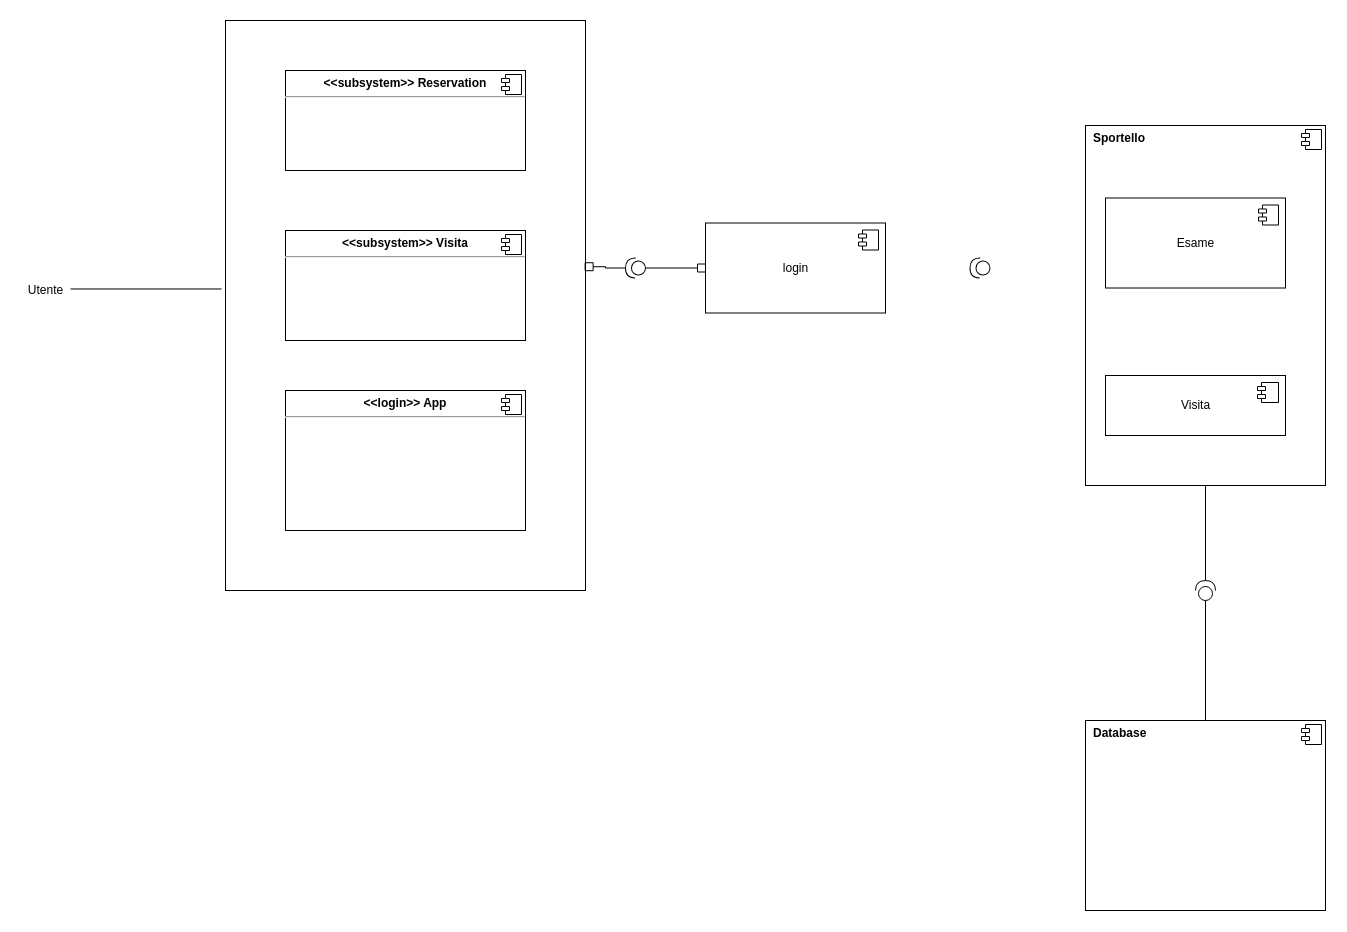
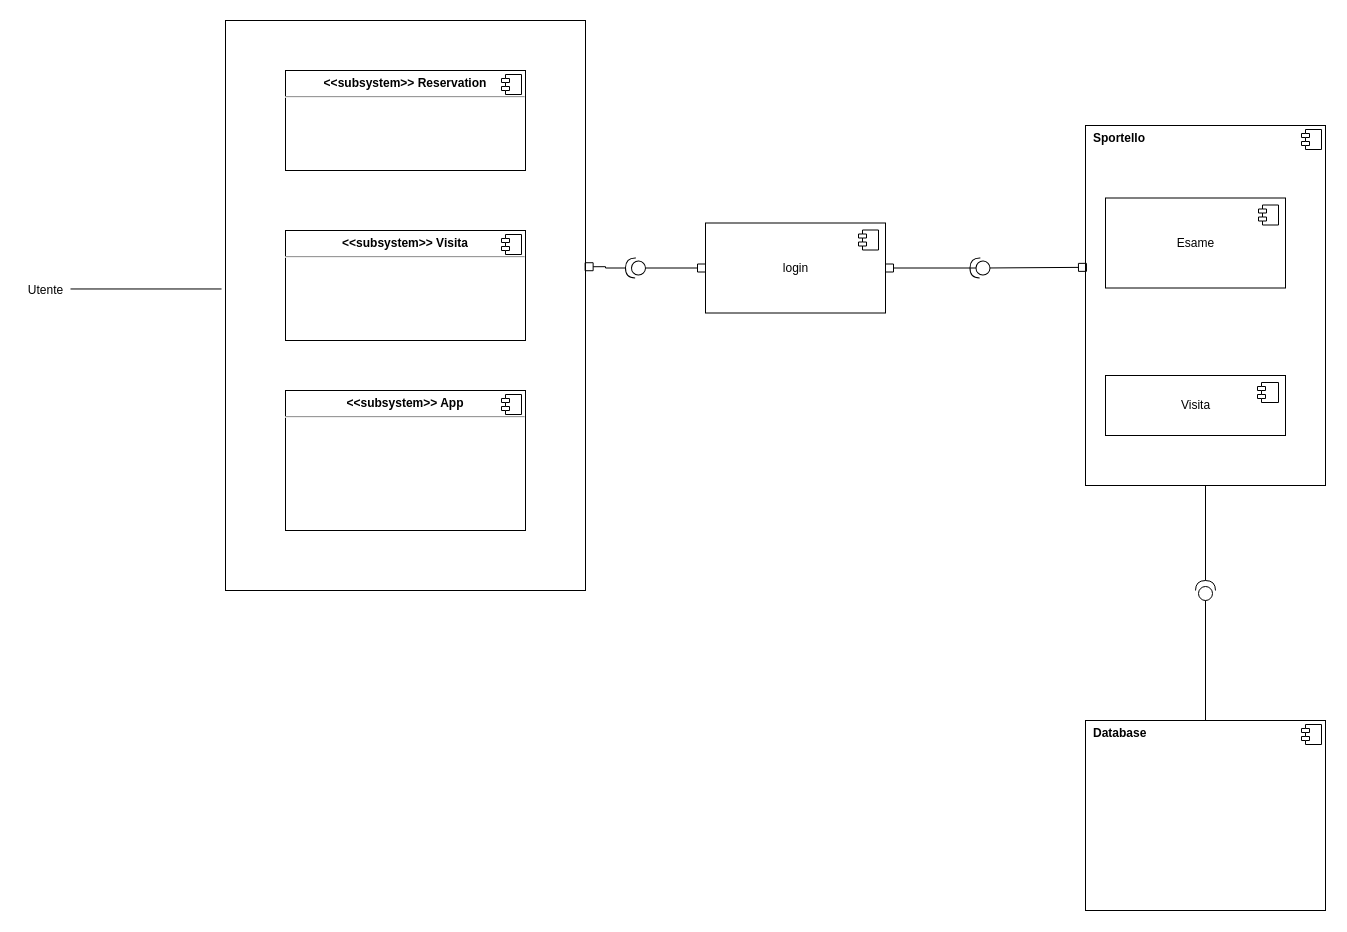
  <mxCell id="0" />
  <mxCell id="1" parent="0" />
  <mxCell id="2" style="edgeStyle=orthogonalEdgeStyle;rounded=0;orthogonalLoop=1;jettySize=auto;html=1;startArrow=none;startFill=0;endArrow=box;endFill=0;" edge="1" parent="1" source="29" target="9"><mxGeometry relative="1" as="geometry"><Array as="points"><mxPoint x="645" y="268" /><mxPoint x="645" y="268" /></Array></mxGeometry></mxCell>
  <mxCell id="3" value="" style="rounded=0;whiteSpace=wrap;html=1;" vertex="1" parent="1"><mxGeometry x="225" y="20" width="360" height="570" as="geometry" /></mxCell>
  <mxCell id="4" style="edgeStyle=orthogonalEdgeStyle;rounded=0;orthogonalLoop=1;jettySize=auto;html=1;startArrow=none;startFill=0;endArrow=none;endFill=0;" edge="1" parent="1" source="5"><mxGeometry relative="1" as="geometry"><mxPoint x="1205" y="580" as="targetPoint" /></mxGeometry></mxCell>
  <mxCell id="5" value="&lt;p style=&quot;margin: 0px ; margin-top: 6px ; text-align: center&quot;&gt;&lt;/p&gt;&lt;p style=&quot;margin: 0px ; margin-left: 8px&quot;&gt;&lt;b&gt;Sportello&lt;/b&gt;&lt;/p&gt;" style="align=left;overflow=fill;html=1;dropTarget=0;" vertex="1" parent="1"><mxGeometry x="1085" y="125" width="240" height="360" as="geometry" /></mxCell>
  <mxCell id="6" value="" style="shape=component;jettyWidth=8;jettyHeight=4;" vertex="1" parent="5"><mxGeometry x="1" width="20" height="20" relative="1" as="geometry"><mxPoint x="-24" y="4" as="offset" /></mxGeometry></mxCell>
  <mxCell id="7" value="" style="group" vertex="1" connectable="0" parent="1"><mxGeometry x="815" y="245" width="70" height="67.5" as="geometry" /></mxCell>
  <mxCell id="8" value="interface" style="text;html=1;align=center;verticalAlign=middle;resizable=0;points=[];autosize=1;strokeColor=none;" vertex="1" parent="7"><mxGeometry y="25" width="60" height="20" as="geometry" /></mxCell>
  <mxCell id="9" value="login" style="html=1;dropTarget=0;" vertex="1" parent="7"><mxGeometry x="-110" y="-22.5" width="180" height="90" as="geometry" /></mxCell>
  <mxCell id="10" value="" style="shape=module;jettyWidth=8;jettyHeight=4;" vertex="1" parent="9"><mxGeometry x="1" width="20" height="20" relative="1" as="geometry"><mxPoint x="-27" y="7" as="offset" /></mxGeometry></mxCell>
  <mxCell id="11" value="" style="group" vertex="1" connectable="0" parent="1"><mxGeometry x="595" y="280" as="geometry" /></mxCell>
  <mxCell id="12" value="&lt;p style=&quot;margin: 0px ; margin-top: 6px ; text-align: center&quot;&gt;&lt;b&gt;&amp;lt;&amp;lt;subsystem&amp;gt;&amp;gt; Reservation&lt;/b&gt;&lt;/p&gt;&lt;hr&gt;&lt;p style=&quot;margin: 0px ; margin-left: 8px&quot;&gt;&lt;br&gt;&lt;/p&gt;" style="align=left;overflow=fill;html=1;dropTarget=0;" vertex="1" parent="1"><mxGeometry x="285" y="70" width="240" height="100" as="geometry" /></mxCell>
  <mxCell id="13" value="" style="shape=component;jettyWidth=8;jettyHeight=4;" vertex="1" parent="12"><mxGeometry x="1" width="20" height="20" relative="1" as="geometry"><mxPoint x="-24" y="4" as="offset" /></mxGeometry></mxCell>
  <mxCell id="14" value="&lt;p style=&quot;margin: 0px ; margin-top: 6px ; text-align: center&quot;&gt;&lt;b&gt;&amp;lt;&amp;lt;subsystem&amp;gt;&amp;gt; Visita&lt;/b&gt;&lt;/p&gt;&lt;hr&gt;&lt;p style=&quot;margin: 0px ; margin-left: 8px&quot;&gt;&lt;br&gt;&lt;/p&gt;" style="align=left;overflow=fill;html=1;dropTarget=0;" vertex="1" parent="1"><mxGeometry x="285" y="230" width="240" height="110" as="geometry" /></mxCell>
  <mxCell id="15" value="" style="shape=component;jettyWidth=8;jettyHeight=4;" vertex="1" parent="14"><mxGeometry x="1" width="20" height="20" relative="1" as="geometry"><mxPoint x="-24" y="4" as="offset" /></mxGeometry></mxCell>
- <mxCell id="16" value="&lt;p style=&quot;margin: 0px ; margin-top: 6px ; text-align: center&quot;&gt;&lt;b&gt;&amp;lt;&amp;lt;login&amp;gt;&amp;gt; App&lt;/b&gt;&lt;/p&gt;&lt;hr&gt;&lt;p style=&quot;margin: 0px ; margin-left: 8px&quot;&gt;&lt;br&gt;&lt;/p&gt;" style="align=left;overflow=fill;html=1;dropTarget=0;" vertex="1" parent="1"><mxGeometry x="285" y="390" width="240" height="140" as="geometry" /></mxCell>
+ <mxCell id="16" value="&lt;p style=&quot;margin: 0px ; margin-top: 6px ; text-align: center&quot;&gt;&lt;b&gt;&amp;lt;&amp;lt;subsystem&amp;gt;&amp;gt; App&lt;/b&gt;&lt;/p&gt;&lt;hr&gt;&lt;p style=&quot;margin: 0px ; margin-left: 8px&quot;&gt;&lt;br&gt;&lt;/p&gt;" style="align=left;overflow=fill;html=1;dropTarget=0;" vertex="1" parent="1"><mxGeometry x="285" y="390" width="240" height="140" as="geometry" /></mxCell>
  <mxCell id="17" value="" style="shape=component;jettyWidth=8;jettyHeight=4;" vertex="1" parent="16"><mxGeometry x="1" width="20" height="20" relative="1" as="geometry"><mxPoint x="-24" y="4" as="offset" /></mxGeometry></mxCell>
+ <mxCell id="18" style="edgeStyle=orthogonalEdgeStyle;rounded=0;orthogonalLoop=1;jettySize=auto;html=1;entryX=0.004;entryY=0.394;entryDx=0;entryDy=0;entryPerimeter=0;startArrow=box;startFill=0;endArrow=box;endFill=0;" edge="1" parent="1" source="9" target="5"><mxGeometry relative="1" as="geometry" /></mxCell>
  <mxCell id="19" value="Esame" style="html=1;dropTarget=0;" vertex="1" parent="1"><mxGeometry x="1105" y="197.5" width="180" height="90" as="geometry" /></mxCell>
  <mxCell id="20" value="" style="shape=module;jettyWidth=8;jettyHeight=4;" vertex="1" parent="19"><mxGeometry x="1" width="20" height="20" relative="1" as="geometry"><mxPoint x="-27" y="7" as="offset" /></mxGeometry></mxCell>
  <mxCell id="21" value="Visita" style="html=1;dropTarget=0;" vertex="1" parent="1"><mxGeometry x="1105" y="375" width="180" height="60" as="geometry" /></mxCell>
  <mxCell id="22" value="" style="shape=module;jettyWidth=8;jettyHeight=4;" vertex="1" parent="21"><mxGeometry x="1" width="21" height="20" relative="1" as="geometry"><mxPoint x="-28" y="7" as="offset" /></mxGeometry></mxCell>
  <mxCell id="23" value="" style="shape=providedRequiredInterface;html=1;verticalLabelPosition=bottom;rotation=-90;" vertex="1" parent="1"><mxGeometry x="1195" y="580" width="20" height="20" as="geometry" /></mxCell>
  <mxCell id="24" style="edgeStyle=orthogonalEdgeStyle;rounded=0;orthogonalLoop=1;jettySize=auto;html=1;entryX=0;entryY=0.5;entryDx=0;entryDy=0;entryPerimeter=0;startArrow=none;startFill=0;endArrow=none;endFill=0;" edge="1" parent="1" source="25" target="23"><mxGeometry relative="1" as="geometry" /></mxCell>
  <mxCell id="25" value="&lt;p style=&quot;margin: 0px ; margin-top: 6px ; text-align: center&quot;&gt;&lt;/p&gt;&lt;p style=&quot;margin: 0px ; margin-left: 8px&quot;&gt;&lt;b&gt;Database&lt;/b&gt;&lt;/p&gt;" style="align=left;overflow=fill;html=1;dropTarget=0;" vertex="1" parent="1"><mxGeometry x="1085" y="720" width="240" height="190" as="geometry" /></mxCell>
  <mxCell id="26" value="" style="shape=component;jettyWidth=8;jettyHeight=4;" vertex="1" parent="25"><mxGeometry x="1" width="20" height="20" relative="1" as="geometry"><mxPoint x="-24" y="4" as="offset" /></mxGeometry></mxCell>
  <mxCell id="27" style="edgeStyle=orthogonalEdgeStyle;rounded=0;orthogonalLoop=1;jettySize=auto;html=1;entryX=-0.011;entryY=0.471;entryDx=0;entryDy=0;entryPerimeter=0;startArrow=none;startFill=0;endArrow=none;endFill=0;" edge="1" parent="1" source="28" target="3"><mxGeometry relative="1" as="geometry"><Array as="points"><mxPoint x="45" y="288" /><mxPoint x="45" y="288" /></Array></mxGeometry></mxCell>
  <mxCell id="28" value="Utente" style="text;html=1;align=center;verticalAlign=middle;resizable=0;points=[];autosize=1;strokeColor=none;" vertex="1" parent="1"><mxGeometry x="20" y="280" width="50" height="20" as="geometry" /></mxCell>
  <mxCell id="29" value="" style="shape=providedRequiredInterface;html=1;verticalLabelPosition=bottom;rotation=-178;" vertex="1" parent="1"><mxGeometry x="625" y="257.5" width="20" height="20" as="geometry" /></mxCell>
  <mxCell id="30" value="" style="edgeStyle=orthogonalEdgeStyle;rounded=0;orthogonalLoop=1;jettySize=auto;html=1;startArrow=box;startFill=0;endArrow=none;endFill=0;exitX=0.999;exitY=0.432;exitDx=0;exitDy=0;exitPerimeter=0;" edge="1" parent="1" source="3" target="29"><mxGeometry relative="1" as="geometry"><mxPoint x="595" y="267" as="sourcePoint" /><mxPoint x="705" y="268" as="targetPoint" /><Array as="points" /></mxGeometry></mxCell>
  <mxCell id="31" value="" style="shape=providedRequiredInterface;html=1;verticalLabelPosition=bottom;rotation=-178;" vertex="1" parent="1"><mxGeometry x="969.5" y="257.5" width="20" height="20" as="geometry" /></mxCell>
